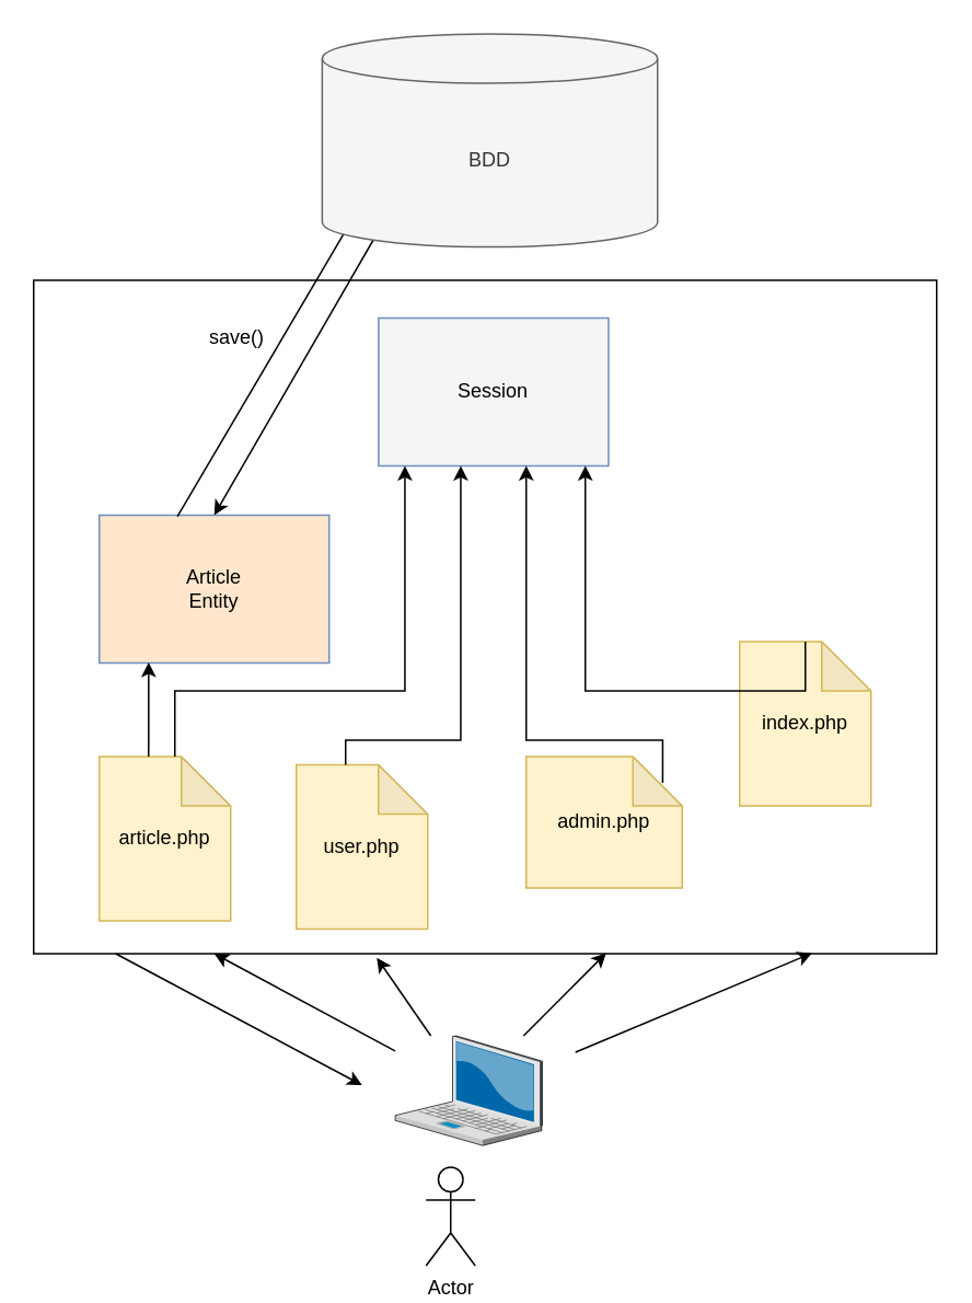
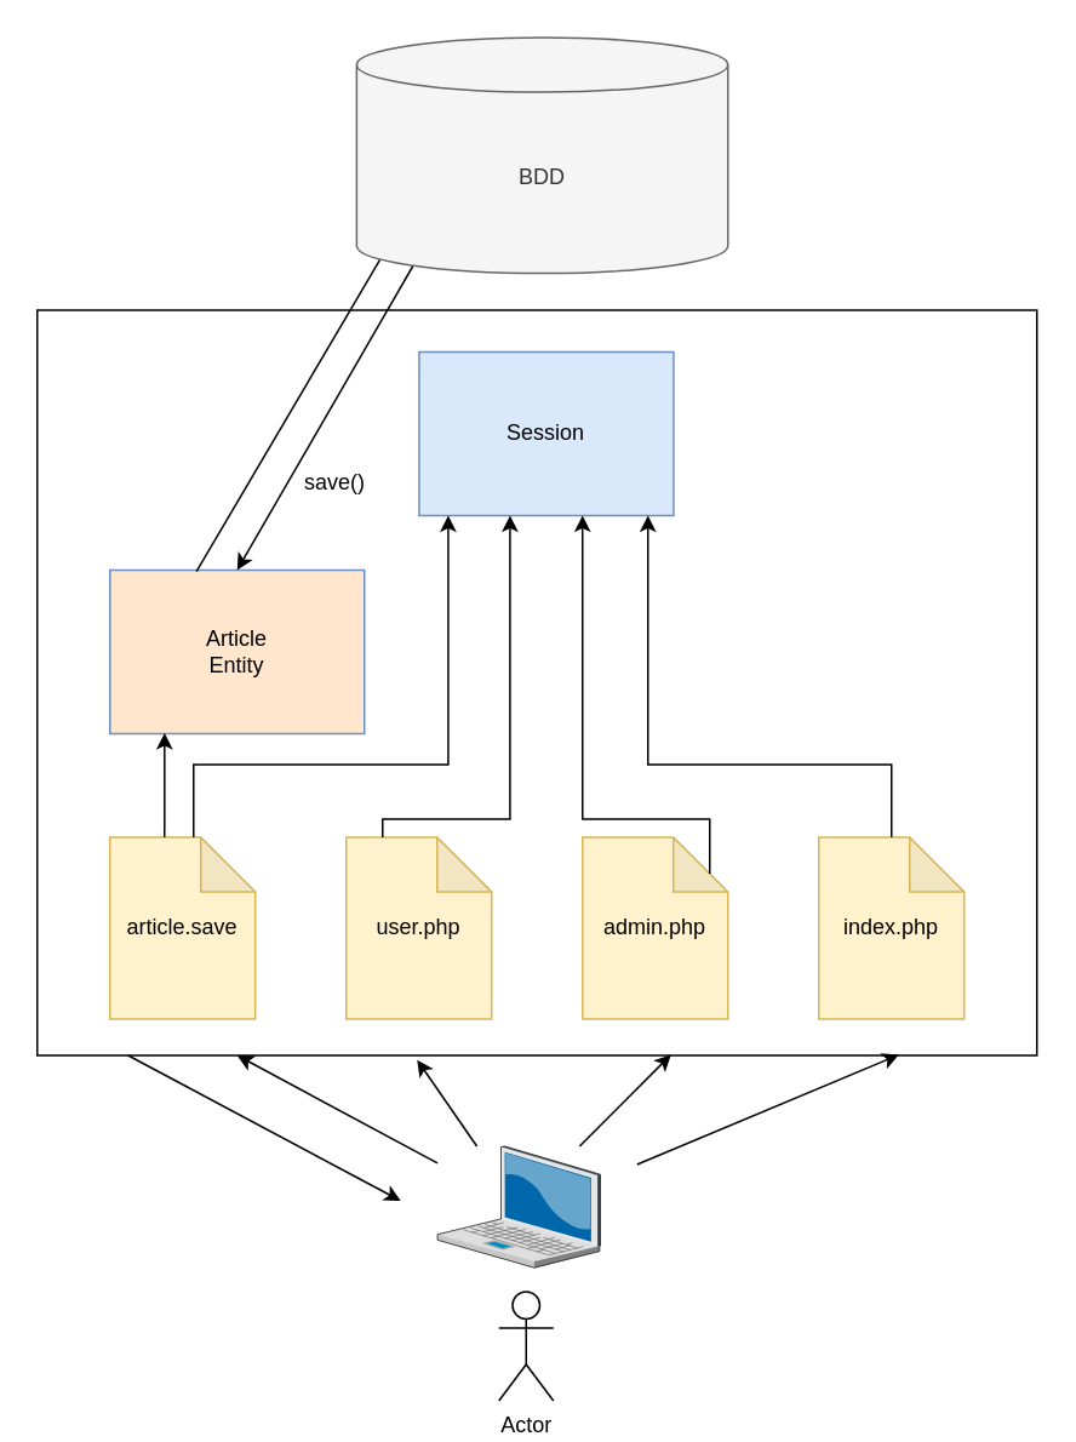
  <mxCell id="0" />
  <mxCell id="1" parent="0" />
  <mxCell id="2" value="" style="rounded=0;whiteSpace=wrap;html=1;" vertex="1" parent="1"><mxGeometry x="20" y="170" width="550" height="410" as="geometry" /></mxCell>
- <mxCell id="3" value="Actor" style="shape=umlActor;verticalLabelPosition=bottom;verticalAlign=top;html=1;outlineConnect=0;" vertex="1" parent="1"><mxGeometry x="259" y="710" width="30" height="60" as="geometry" /></mxCell>
- <mxCell id="4" value="article.php" style="shape=note;whiteSpace=wrap;html=1;backgroundOutline=1;darkOpacity=0.05;fillColor=#fff2cc;strokeColor=#d6b656;" vertex="1" parent="1"><mxGeometry x="60" y="460" width="80" height="100" as="geometry" /></mxCell>
- <mxCell id="5" value="user.php" style="shape=note;whiteSpace=wrap;html=1;backgroundOutline=1;darkOpacity=0.05;fillColor=#fff2cc;strokeColor=#d6b656;" vertex="1" parent="1"><mxGeometry x="180" y="465" width="80" height="100" as="geometry" /></mxCell>
- <mxCell id="6" value="admin.php" style="shape=note;whiteSpace=wrap;html=1;backgroundOutline=1;darkOpacity=0.05;fillColor=#fff2cc;strokeColor=#d6b656;" vertex="1" parent="1"><mxGeometry x="320" y="460" width="95" height="80" as="geometry" /></mxCell>
- <mxCell id="7" value="index.php" style="shape=note;whiteSpace=wrap;html=1;backgroundOutline=1;darkOpacity=0.05;fillColor=#fff2cc;strokeColor=#d6b656;" vertex="1" parent="1"><mxGeometry x="450" y="390" width="80" height="100" as="geometry" /></mxCell>
+ <mxCell id="3" value="Actor" style="shape=umlActor;verticalLabelPosition=bottom;verticalAlign=top;html=1;outlineConnect=0;" vertex="1" parent="1"><mxGeometry x="274" y="710" width="30" height="60" as="geometry" /></mxCell>
+ <mxCell id="4" value="article.save" style="shape=note;whiteSpace=wrap;html=1;backgroundOutline=1;darkOpacity=0.05;fillColor=#fff2cc;strokeColor=#d6b656;" vertex="1" parent="1"><mxGeometry x="60" y="460" width="80" height="100" as="geometry" /></mxCell>
+ <mxCell id="5" value="user.php" style="shape=note;whiteSpace=wrap;html=1;backgroundOutline=1;darkOpacity=0.05;fillColor=#fff2cc;strokeColor=#d6b656;" vertex="1" parent="1"><mxGeometry x="190" y="460" width="80" height="100" as="geometry" /></mxCell>
+ <mxCell id="6" value="admin.php" style="shape=note;whiteSpace=wrap;html=1;backgroundOutline=1;darkOpacity=0.05;fillColor=#fff2cc;strokeColor=#d6b656;" vertex="1" parent="1"><mxGeometry x="320" y="460" width="80" height="100" as="geometry" /></mxCell>
+ <mxCell id="7" value="index.php" style="shape=note;whiteSpace=wrap;html=1;backgroundOutline=1;darkOpacity=0.05;fillColor=#fff2cc;strokeColor=#d6b656;" vertex="1" parent="1"><mxGeometry x="450" y="460" width="80" height="100" as="geometry" /></mxCell>
  <mxCell id="8" value="" style="verticalLabelPosition=bottom;sketch=0;aspect=fixed;html=1;verticalAlign=top;strokeColor=none;align=center;outlineConnect=0;shape=mxgraph.citrix.laptop_2;" vertex="1" parent="1"><mxGeometry x="240.2" y="630" width="89.59" height="66.81" as="geometry" /></mxCell>
  <mxCell id="9" value="Article&lt;br&gt;Entity" style="rounded=0;whiteSpace=wrap;html=1;fillColor=#ffe6cc;strokeColor=#6c8ebf;" vertex="1" parent="1"><mxGeometry x="60" y="313" width="140" height="90" as="geometry" /></mxCell>
- <mxCell id="10" value="Session" style="rounded=0;whiteSpace=wrap;html=1;fillColor=#f5f5f5;strokeColor=#6c8ebf;" vertex="1" parent="1"><mxGeometry x="230.12" y="193" width="140" height="90" as="geometry" /></mxCell>
+ <mxCell id="10" value="Session" style="rounded=0;whiteSpace=wrap;html=1;fillColor=#dae8fc;strokeColor=#6c8ebf;" vertex="1" parent="1"><mxGeometry x="230.12" y="193" width="140" height="90" as="geometry" /></mxCell>
  <mxCell id="11" value="" style="endArrow=classic;html=1;rounded=0;" edge="1" parent="1" source="8"><mxGeometry width="50" height="50" relative="1" as="geometry"><mxPoint x="260" y="730" as="sourcePoint" /><mxPoint x="130" y="580" as="targetPoint" /></mxGeometry></mxCell>
  <mxCell id="12" value="" style="endArrow=classic;html=1;rounded=0;entryX=0.38;entryY=1.006;entryDx=0;entryDy=0;entryPerimeter=0;" edge="1" parent="1" source="8" target="2"><mxGeometry width="50" height="50" relative="1" as="geometry"><mxPoint x="260" y="650" as="sourcePoint" /><mxPoint x="340" y="590" as="targetPoint" /></mxGeometry></mxCell>
  <mxCell id="13" value="" style="endArrow=classic;html=1;rounded=0;entryX=0.634;entryY=0.999;entryDx=0;entryDy=0;entryPerimeter=0;" edge="1" parent="1" source="8" target="2"><mxGeometry width="50" height="50" relative="1" as="geometry"><mxPoint x="330" y="610" as="sourcePoint" /><mxPoint x="340" y="590" as="targetPoint" /></mxGeometry></mxCell>
  <mxCell id="14" value="" style="endArrow=classic;html=1;rounded=0;entryX=0.862;entryY=0.999;entryDx=0;entryDy=0;entryPerimeter=0;" edge="1" parent="1" target="2"><mxGeometry width="50" height="50" relative="1" as="geometry"><mxPoint x="350" y="640" as="sourcePoint" /><mxPoint x="340" y="590" as="targetPoint" /></mxGeometry></mxCell>
  <mxCell id="15" value="" style="endArrow=classic;html=1;rounded=0;entryX=0.286;entryY=0.996;entryDx=0;entryDy=0;entryPerimeter=0;" edge="1" parent="1"><mxGeometry width="50" height="50" relative="1" as="geometry"><mxPoint x="90.019" y="460" as="sourcePoint" /><mxPoint x="90.04" y="402.64" as="targetPoint" /></mxGeometry></mxCell>
  <mxCell id="16" value="" style="edgeStyle=elbowEdgeStyle;elbow=vertical;endArrow=classic;html=1;rounded=0;entryX=0.25;entryY=1;entryDx=0;entryDy=0;" edge="1" parent="1"><mxGeometry width="50" height="50" relative="1" as="geometry"><mxPoint x="106" y="460" as="sourcePoint" /><mxPoint x="246.12" y="283" as="targetPoint" /><Array as="points"><mxPoint x="191" y="420" /></Array></mxGeometry></mxCell>
  <mxCell id="17" value="" style="edgeStyle=elbowEdgeStyle;elbow=vertical;endArrow=classic;html=1;rounded=0;" edge="1" parent="1" source="5"><mxGeometry width="50" height="50" relative="1" as="geometry"><mxPoint x="230.12" y="333" as="sourcePoint" /><mxPoint x="280.12" y="283" as="targetPoint" /><Array as="points"><mxPoint x="210" y="450" /><mxPoint x="240" y="440" /></Array></mxGeometry></mxCell>
  <mxCell id="18" value="" style="edgeStyle=elbowEdgeStyle;elbow=vertical;endArrow=classic;html=1;rounded=0;exitX=0.5;exitY=0;exitDx=0;exitDy=0;exitPerimeter=0;" edge="1" parent="1" source="7"><mxGeometry width="50" height="50" relative="1" as="geometry"><mxPoint x="400" y="460" as="sourcePoint" /><mxPoint x="356" y="283" as="targetPoint" /><Array as="points"><mxPoint x="423" y="420" /><mxPoint x="430" y="440" /></Array></mxGeometry></mxCell>
  <mxCell id="19" value="" style="edgeStyle=elbowEdgeStyle;elbow=vertical;endArrow=classic;html=1;rounded=0;exitX=0.875;exitY=0.2;exitDx=0;exitDy=0;exitPerimeter=0;" edge="1" parent="1" source="6"><mxGeometry width="50" height="50" relative="1" as="geometry"><mxPoint x="390" y="480" as="sourcePoint" /><mxPoint x="320" y="283" as="targetPoint" /><Array as="points"><mxPoint x="340" y="450" /></Array></mxGeometry></mxCell>
  <mxCell id="20" value="" style="endArrow=none;html=1;rounded=0;exitX=0.34;exitY=0.009;exitDx=0;exitDy=0;exitPerimeter=0;entryX=0.064;entryY=0.939;entryDx=0;entryDy=0;entryPerimeter=0;" edge="1" parent="1" source="9" target="22"><mxGeometry width="50" height="50" relative="1" as="geometry"><mxPoint x="290" y="340" as="sourcePoint" /><mxPoint x="340" y="290" as="targetPoint" /></mxGeometry></mxCell>
  <mxCell id="21" value="" style="endArrow=classic;html=1;rounded=0;entryX=0.5;entryY=0;entryDx=0;entryDy=0;" edge="1" parent="1" target="9"><mxGeometry width="50" height="50" relative="1" as="geometry"><mxPoint x="230" y="140" as="sourcePoint" /><mxPoint x="340" y="290" as="targetPoint" /></mxGeometry></mxCell>
  <mxCell id="22" value="BDD" style="shape=cylinder3;whiteSpace=wrap;html=1;boundedLbl=1;backgroundOutline=1;size=15;fillColor=#f5f5f5;fontColor=#333333;strokeColor=#666666;" vertex="1" parent="1"><mxGeometry x="195.75" y="20" width="204.25" height="129.68" as="geometry" /></mxCell>
  <mxCell id="23" value="" style="endArrow=classic;html=1;rounded=0;" edge="1" parent="1"><mxGeometry width="50" height="50" relative="1" as="geometry"><mxPoint x="70" y="580" as="sourcePoint" /><mxPoint x="220" y="660" as="targetPoint" /></mxGeometry></mxCell>
- <mxCell id="24" value="save()" style="text;html=1;strokeColor=none;fillColor=none;align=center;verticalAlign=middle;whiteSpace=wrap;rounded=0;" vertex="1" parent="1"><mxGeometry x="114" y="190" width="60" height="30" as="geometry" /></mxCell>
+ <mxCell id="24" value="save()" style="text;html=1;strokeColor=none;fillColor=none;align=center;verticalAlign=middle;whiteSpace=wrap;rounded=0;" vertex="1" parent="1"><mxGeometry x="154" y="250" width="60" height="30" as="geometry" /></mxCell>
